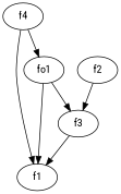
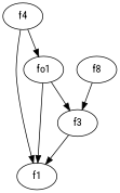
  strict digraph {
    fontname="Roboto Condensed"
    node [fontname="Roboto Condensed"]
    edge [fontname="Roboto Condensed" weight=2]
    f4
    f1
    fo1
-   f2
+   f2 [label=f8]
    f3
    f4 -> f1
    f4 -> fo1
    fo1 -> f1
    fo1 -> f3
    f2 -> f3
    f3 -> f1
  }
